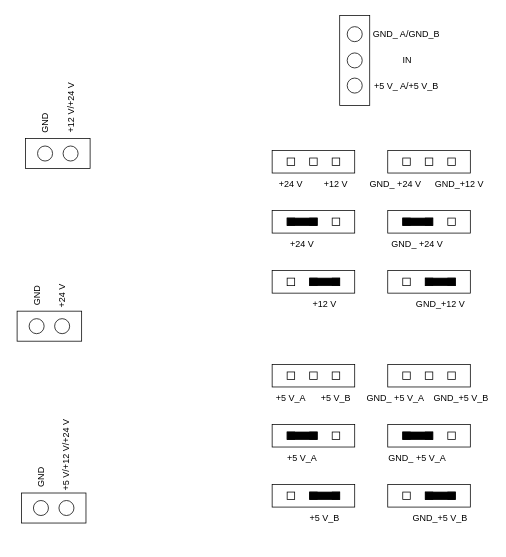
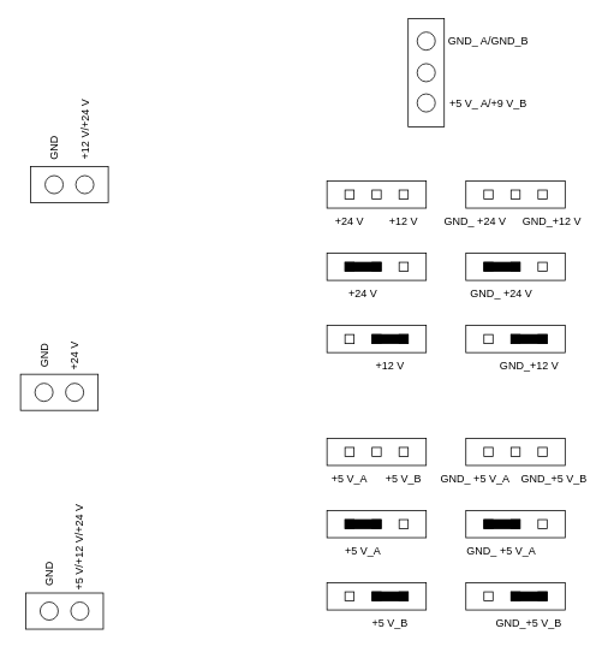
  <mxCell id="0" />
  <mxCell id="1" parent="0" />
  <mxCell id="2" value="" style="rounded=0;whiteSpace=wrap;html=1;" parent="1" vertex="1"><mxGeometry x="362" y="200" width="110" height="30" as="geometry" /></mxCell>
  <mxCell id="3" value="" style="rounded=0;whiteSpace=wrap;html=1;" parent="1" vertex="1"><mxGeometry x="412" y="210" width="10" height="10" as="geometry" /></mxCell>
  <mxCell id="4" value="" style="rounded=0;whiteSpace=wrap;html=1;" parent="1" vertex="1"><mxGeometry x="382" y="210" width="10" height="10" as="geometry" /></mxCell>
  <mxCell id="5" value="" style="rounded=0;whiteSpace=wrap;html=1;" parent="1" vertex="1"><mxGeometry x="442" y="210" width="10" height="10" as="geometry" /></mxCell>
  <mxCell id="6" value="+12 V" style="text;html=1;strokeColor=none;fillColor=none;align=center;verticalAlign=middle;whiteSpace=wrap;rounded=0;" parent="1" vertex="1"><mxGeometry x="402" y="390" width="60" height="30" as="geometry" /></mxCell>
  <mxCell id="7" value="+24 V" style="text;html=1;strokeColor=none;fillColor=none;align=center;verticalAlign=middle;whiteSpace=wrap;rounded=0;" parent="1" vertex="1"><mxGeometry x="357" y="230" width="60" height="30" as="geometry" /></mxCell>
  <mxCell id="8" value="" style="rounded=0;whiteSpace=wrap;html=1;" parent="1" vertex="1"><mxGeometry x="362" y="280" width="110" height="30" as="geometry" /></mxCell>
  <mxCell id="9" value="" style="rounded=0;whiteSpace=wrap;html=1;" parent="1" vertex="1"><mxGeometry x="412" y="290" width="10" height="10" as="geometry" /></mxCell>
  <mxCell id="10" value="" style="rounded=0;whiteSpace=wrap;html=1;" parent="1" vertex="1"><mxGeometry x="382" y="290" width="10" height="10" as="geometry" /></mxCell>
  <mxCell id="11" value="" style="rounded=0;whiteSpace=wrap;html=1;" parent="1" vertex="1"><mxGeometry x="442" y="290" width="10" height="10" as="geometry" /></mxCell>
  <mxCell id="12" value="+24 V" style="text;html=1;strokeColor=none;fillColor=none;align=center;verticalAlign=middle;whiteSpace=wrap;rounded=0;" parent="1" vertex="1"><mxGeometry x="372" y="310" width="60" height="30" as="geometry" /></mxCell>
  <mxCell id="13" value="" style="rounded=0;whiteSpace=wrap;html=1;fillColor=#000000;" parent="1" vertex="1"><mxGeometry x="382" y="290" width="40" height="10" as="geometry" /></mxCell>
  <mxCell id="14" value="" style="rounded=0;whiteSpace=wrap;html=1;" parent="1" vertex="1"><mxGeometry x="362" y="360" width="110" height="30" as="geometry" /></mxCell>
  <mxCell id="15" value="" style="rounded=0;whiteSpace=wrap;html=1;" parent="1" vertex="1"><mxGeometry x="412" y="370" width="10" height="10" as="geometry" /></mxCell>
  <mxCell id="16" value="" style="rounded=0;whiteSpace=wrap;html=1;" parent="1" vertex="1"><mxGeometry x="382" y="370" width="10" height="10" as="geometry" /></mxCell>
  <mxCell id="17" value="" style="rounded=0;whiteSpace=wrap;html=1;" parent="1" vertex="1"><mxGeometry x="442" y="370" width="10" height="10" as="geometry" /></mxCell>
  <mxCell id="18" value="" style="rounded=0;whiteSpace=wrap;html=1;fillColor=#000000;" parent="1" vertex="1"><mxGeometry x="412" y="370" width="40" height="10" as="geometry" /></mxCell>
  <mxCell id="19" value="+12 V" style="text;html=1;strokeColor=none;fillColor=none;align=center;verticalAlign=middle;whiteSpace=wrap;rounded=0;" parent="1" vertex="1"><mxGeometry x="417" y="230" width="60" height="30" as="geometry" /></mxCell>
  <mxCell id="20" value="" style="rounded=0;whiteSpace=wrap;html=1;" parent="1" vertex="1"><mxGeometry x="516" y="200" width="110" height="30" as="geometry" /></mxCell>
  <mxCell id="21" value="" style="rounded=0;whiteSpace=wrap;html=1;" parent="1" vertex="1"><mxGeometry x="566" y="210" width="10" height="10" as="geometry" /></mxCell>
  <mxCell id="22" value="" style="rounded=0;whiteSpace=wrap;html=1;" parent="1" vertex="1"><mxGeometry x="536" y="210" width="10" height="10" as="geometry" /></mxCell>
  <mxCell id="23" value="" style="rounded=0;whiteSpace=wrap;html=1;" parent="1" vertex="1"><mxGeometry x="596" y="210" width="10" height="10" as="geometry" /></mxCell>
  <mxCell id="24" value="GND_ +24 V" style="text;html=1;strokeColor=none;fillColor=none;align=center;verticalAlign=middle;whiteSpace=wrap;rounded=0;" parent="1" vertex="1"><mxGeometry x="487" y="230" width="79" height="30" as="geometry" /></mxCell>
  <mxCell id="25" value="" style="rounded=0;whiteSpace=wrap;html=1;" parent="1" vertex="1"><mxGeometry x="516" y="280" width="110" height="30" as="geometry" /></mxCell>
  <mxCell id="26" value="" style="rounded=0;whiteSpace=wrap;html=1;" parent="1" vertex="1"><mxGeometry x="566" y="290" width="10" height="10" as="geometry" /></mxCell>
  <mxCell id="27" value="" style="rounded=0;whiteSpace=wrap;html=1;" parent="1" vertex="1"><mxGeometry x="536" y="290" width="10" height="10" as="geometry" /></mxCell>
  <mxCell id="28" value="" style="rounded=0;whiteSpace=wrap;html=1;" parent="1" vertex="1"><mxGeometry x="596" y="290" width="10" height="10" as="geometry" /></mxCell>
  <mxCell id="29" value="" style="rounded=0;whiteSpace=wrap;html=1;fillColor=#000000;" parent="1" vertex="1"><mxGeometry x="536" y="290" width="40" height="10" as="geometry" /></mxCell>
  <mxCell id="30" value="" style="rounded=0;whiteSpace=wrap;html=1;" parent="1" vertex="1"><mxGeometry x="516" y="360" width="110" height="30" as="geometry" /></mxCell>
  <mxCell id="31" value="" style="rounded=0;whiteSpace=wrap;html=1;" parent="1" vertex="1"><mxGeometry x="566" y="370" width="10" height="10" as="geometry" /></mxCell>
  <mxCell id="32" value="" style="rounded=0;whiteSpace=wrap;html=1;" parent="1" vertex="1"><mxGeometry x="536" y="370" width="10" height="10" as="geometry" /></mxCell>
  <mxCell id="33" value="" style="rounded=0;whiteSpace=wrap;html=1;" parent="1" vertex="1"><mxGeometry x="596" y="370" width="10" height="10" as="geometry" /></mxCell>
  <mxCell id="34" value="" style="rounded=0;whiteSpace=wrap;html=1;fillColor=#000000;" parent="1" vertex="1"><mxGeometry x="566" y="370" width="40" height="10" as="geometry" /></mxCell>
  <mxCell id="35" value="GND_+12 V" style="text;html=1;strokeColor=none;fillColor=none;align=center;verticalAlign=middle;whiteSpace=wrap;rounded=0;" parent="1" vertex="1"><mxGeometry x="576" y="230" width="71" height="30" as="geometry" /></mxCell>
  <mxCell id="36" value="GND_ +24 V" style="text;html=1;strokeColor=none;fillColor=none;align=center;verticalAlign=middle;whiteSpace=wrap;rounded=0;" parent="1" vertex="1"><mxGeometry x="516" y="310" width="79" height="30" as="geometry" /></mxCell>
  <mxCell id="37" value="GND_+12 V" style="text;html=1;strokeColor=none;fillColor=none;align=center;verticalAlign=middle;whiteSpace=wrap;rounded=0;" parent="1" vertex="1"><mxGeometry x="550.5" y="390" width="71" height="30" as="geometry" /></mxCell>
  <mxCell id="38" value="" style="rounded=0;whiteSpace=wrap;html=1;" parent="1" vertex="1"><mxGeometry x="362" y="485" width="110" height="30" as="geometry" /></mxCell>
  <mxCell id="39" value="" style="rounded=0;whiteSpace=wrap;html=1;" parent="1" vertex="1"><mxGeometry x="412" y="495" width="10" height="10" as="geometry" /></mxCell>
  <mxCell id="40" value="" style="rounded=0;whiteSpace=wrap;html=1;" parent="1" vertex="1"><mxGeometry x="382" y="495" width="10" height="10" as="geometry" /></mxCell>
  <mxCell id="41" value="" style="rounded=0;whiteSpace=wrap;html=1;" parent="1" vertex="1"><mxGeometry x="442" y="495" width="10" height="10" as="geometry" /></mxCell>
  <mxCell id="42" value="+5 V_B" style="text;html=1;strokeColor=none;fillColor=none;align=center;verticalAlign=middle;whiteSpace=wrap;rounded=0;" parent="1" vertex="1"><mxGeometry x="402" y="675" width="60" height="30" as="geometry" /></mxCell>
  <mxCell id="43" value="+5 V_A" style="text;html=1;strokeColor=none;fillColor=none;align=center;verticalAlign=middle;whiteSpace=wrap;rounded=0;" parent="1" vertex="1"><mxGeometry x="357" y="515" width="60" height="30" as="geometry" /></mxCell>
  <mxCell id="44" value="" style="rounded=0;whiteSpace=wrap;html=1;" parent="1" vertex="1"><mxGeometry x="362" y="565" width="110" height="30" as="geometry" /></mxCell>
  <mxCell id="45" value="" style="rounded=0;whiteSpace=wrap;html=1;" parent="1" vertex="1"><mxGeometry x="412" y="575" width="10" height="10" as="geometry" /></mxCell>
  <mxCell id="46" value="" style="rounded=0;whiteSpace=wrap;html=1;" parent="1" vertex="1"><mxGeometry x="382" y="575" width="10" height="10" as="geometry" /></mxCell>
  <mxCell id="47" value="" style="rounded=0;whiteSpace=wrap;html=1;" parent="1" vertex="1"><mxGeometry x="442" y="575" width="10" height="10" as="geometry" /></mxCell>
  <mxCell id="48" value="+5 V_A" style="text;html=1;strokeColor=none;fillColor=none;align=center;verticalAlign=middle;whiteSpace=wrap;rounded=0;" parent="1" vertex="1"><mxGeometry x="372" y="595" width="60" height="30" as="geometry" /></mxCell>
  <mxCell id="49" value="" style="rounded=0;whiteSpace=wrap;html=1;fillColor=#000000;" parent="1" vertex="1"><mxGeometry x="382" y="575" width="40" height="10" as="geometry" /></mxCell>
  <mxCell id="50" value="" style="rounded=0;whiteSpace=wrap;html=1;" parent="1" vertex="1"><mxGeometry x="362" y="645" width="110" height="30" as="geometry" /></mxCell>
  <mxCell id="51" value="" style="rounded=0;whiteSpace=wrap;html=1;" parent="1" vertex="1"><mxGeometry x="412" y="655" width="10" height="10" as="geometry" /></mxCell>
  <mxCell id="52" value="" style="rounded=0;whiteSpace=wrap;html=1;" parent="1" vertex="1"><mxGeometry x="382" y="655" width="10" height="10" as="geometry" /></mxCell>
  <mxCell id="53" value="" style="rounded=0;whiteSpace=wrap;html=1;" parent="1" vertex="1"><mxGeometry x="442" y="655" width="10" height="10" as="geometry" /></mxCell>
  <mxCell id="54" value="" style="rounded=0;whiteSpace=wrap;html=1;fillColor=#000000;" parent="1" vertex="1"><mxGeometry x="412" y="655" width="40" height="10" as="geometry" /></mxCell>
  <mxCell id="55" value="+5 V_B" style="text;html=1;strokeColor=none;fillColor=none;align=center;verticalAlign=middle;whiteSpace=wrap;rounded=0;" parent="1" vertex="1"><mxGeometry x="417" y="515" width="60" height="30" as="geometry" /></mxCell>
  <mxCell id="56" value="" style="rounded=0;whiteSpace=wrap;html=1;" parent="1" vertex="1"><mxGeometry x="516" y="485" width="110" height="30" as="geometry" /></mxCell>
  <mxCell id="57" value="" style="rounded=0;whiteSpace=wrap;html=1;" parent="1" vertex="1"><mxGeometry x="566" y="495" width="10" height="10" as="geometry" /></mxCell>
  <mxCell id="58" value="" style="rounded=0;whiteSpace=wrap;html=1;" parent="1" vertex="1"><mxGeometry x="536" y="495" width="10" height="10" as="geometry" /></mxCell>
  <mxCell id="59" value="" style="rounded=0;whiteSpace=wrap;html=1;" parent="1" vertex="1"><mxGeometry x="596" y="495" width="10" height="10" as="geometry" /></mxCell>
  <mxCell id="60" value="GND_ +5 V_A" style="text;html=1;strokeColor=none;fillColor=none;align=center;verticalAlign=middle;whiteSpace=wrap;rounded=0;" parent="1" vertex="1"><mxGeometry x="487" y="515" width="79" height="30" as="geometry" /></mxCell>
  <mxCell id="61" value="" style="rounded=0;whiteSpace=wrap;html=1;" parent="1" vertex="1"><mxGeometry x="516" y="565" width="110" height="30" as="geometry" /></mxCell>
  <mxCell id="62" value="" style="rounded=0;whiteSpace=wrap;html=1;" parent="1" vertex="1"><mxGeometry x="566" y="575" width="10" height="10" as="geometry" /></mxCell>
  <mxCell id="63" value="" style="rounded=0;whiteSpace=wrap;html=1;" parent="1" vertex="1"><mxGeometry x="536" y="575" width="10" height="10" as="geometry" /></mxCell>
  <mxCell id="64" value="" style="rounded=0;whiteSpace=wrap;html=1;" parent="1" vertex="1"><mxGeometry x="596" y="575" width="10" height="10" as="geometry" /></mxCell>
  <mxCell id="65" value="" style="rounded=0;whiteSpace=wrap;html=1;fillColor=#000000;" parent="1" vertex="1"><mxGeometry x="536" y="575" width="40" height="10" as="geometry" /></mxCell>
  <mxCell id="66" value="" style="rounded=0;whiteSpace=wrap;html=1;" parent="1" vertex="1"><mxGeometry x="516" y="645" width="110" height="30" as="geometry" /></mxCell>
  <mxCell id="67" value="" style="rounded=0;whiteSpace=wrap;html=1;" parent="1" vertex="1"><mxGeometry x="566" y="655" width="10" height="10" as="geometry" /></mxCell>
  <mxCell id="68" value="" style="rounded=0;whiteSpace=wrap;html=1;" parent="1" vertex="1"><mxGeometry x="536" y="655" width="10" height="10" as="geometry" /></mxCell>
  <mxCell id="69" value="" style="rounded=0;whiteSpace=wrap;html=1;" parent="1" vertex="1"><mxGeometry x="596" y="655" width="10" height="10" as="geometry" /></mxCell>
  <mxCell id="70" value="" style="rounded=0;whiteSpace=wrap;html=1;fillColor=#000000;" parent="1" vertex="1"><mxGeometry x="566" y="655" width="40" height="10" as="geometry" /></mxCell>
  <mxCell id="71" value="GND_+5 V_B" style="text;html=1;strokeColor=none;fillColor=none;align=center;verticalAlign=middle;whiteSpace=wrap;rounded=0;" parent="1" vertex="1"><mxGeometry x="576" y="515" width="76" height="30" as="geometry" /></mxCell>
  <mxCell id="72" value="GND_ +5 V_A" style="text;html=1;strokeColor=none;fillColor=none;align=center;verticalAlign=middle;whiteSpace=wrap;rounded=0;" parent="1" vertex="1"><mxGeometry x="516" y="595" width="79" height="30" as="geometry" /></mxCell>
  <mxCell id="73" value="GND_+5 V_B" style="text;html=1;strokeColor=none;fillColor=none;align=center;verticalAlign=middle;whiteSpace=wrap;rounded=0;" parent="1" vertex="1"><mxGeometry x="544.5" y="675" width="81.5" height="30" as="geometry" /></mxCell>
  <mxCell id="74" value="" style="rounded=0;whiteSpace=wrap;html=1;" parent="1" vertex="1"><mxGeometry x="452" y="20" width="40" height="120" as="geometry" /></mxCell>
  <mxCell id="75" value="" style="ellipse;whiteSpace=wrap;html=1;aspect=fixed;" parent="1" vertex="1"><mxGeometry x="462" y="35" width="20" height="20" as="geometry" /></mxCell>
  <mxCell id="76" value="" style="ellipse;whiteSpace=wrap;html=1;aspect=fixed;" parent="1" vertex="1"><mxGeometry x="462" y="70" width="20" height="20" as="geometry" /></mxCell>
  <mxCell id="77" value="" style="ellipse;whiteSpace=wrap;html=1;aspect=fixed;" parent="1" vertex="1"><mxGeometry x="462" y="103.5" width="20" height="20" as="geometry" /></mxCell>
  <mxCell id="78" value="GND_ A/GND_B" style="text;html=1;strokeColor=none;fillColor=none;align=center;verticalAlign=middle;whiteSpace=wrap;rounded=0;" parent="1" vertex="1"><mxGeometry x="491" y="30" width="100" height="30" as="geometry" /></mxCell>
- <mxCell id="79" value="IN" style="text;html=1;strokeColor=none;fillColor=none;align=center;verticalAlign=middle;whiteSpace=wrap;rounded=0;" parent="1" vertex="1"><mxGeometry x="492" y="65" width="100" height="30" as="geometry" /></mxCell>
- <mxCell id="80" value="+5 V_ A/+5 V_B" style="text;html=1;strokeColor=none;fillColor=none;align=center;verticalAlign=middle;whiteSpace=wrap;rounded=0;" parent="1" vertex="1"><mxGeometry x="491" y="98.5" width="100" height="30" as="geometry" /></mxCell>
+ <mxCell id="80" value="+5 V_ A/+9 V_B" style="text;html=1;strokeColor=none;fillColor=none;align=center;verticalAlign=middle;whiteSpace=wrap;rounded=0;" parent="1" vertex="1"><mxGeometry x="491" y="98.5" width="100" height="30" as="geometry" /></mxCell>
  <mxCell id="81" value="" style="rounded=0;whiteSpace=wrap;html=1;rotation=-90;container=0;" parent="1" vertex="1"><mxGeometry x="56.5" y="161" width="40" height="86" as="geometry" /></mxCell>
  <mxCell id="82" value="" style="ellipse;whiteSpace=wrap;html=1;aspect=fixed;rotation=-90;container=0;" parent="1" vertex="1"><mxGeometry x="49.5" y="194" width="20" height="20" as="geometry" /></mxCell>
  <mxCell id="83" value="" style="ellipse;whiteSpace=wrap;html=1;aspect=fixed;rotation=-90;container=0;" parent="1" vertex="1"><mxGeometry x="83.5" y="194" width="20" height="20" as="geometry" /></mxCell>
  <mxCell id="84" value="GND" style="text;html=1;strokeColor=none;fillColor=none;align=center;verticalAlign=middle;whiteSpace=wrap;rounded=0;rotation=-90;container=0;" parent="1" vertex="1"><mxGeometry x="32" y="148.5" width="55" height="30" as="geometry" /></mxCell>
  <mxCell id="85" value="+12 V/+24 V" style="text;html=1;strokeColor=none;fillColor=none;align=center;verticalAlign=middle;whiteSpace=wrap;rounded=0;rotation=-90;container=0;" parent="1" vertex="1"><mxGeometry x="43.5" y="128.5" width="100" height="30" as="geometry" /></mxCell>
  <mxCell id="86" value="" style="rounded=0;whiteSpace=wrap;html=1;rotation=-90;container=0;" vertex="1" parent="1"><mxGeometry x="45.25" y="391" width="40" height="86" as="geometry" /></mxCell>
  <mxCell id="87" value="" style="ellipse;whiteSpace=wrap;html=1;aspect=fixed;rotation=-90;container=0;" vertex="1" parent="1"><mxGeometry x="38.25" y="424" width="20" height="20" as="geometry" /></mxCell>
  <mxCell id="88" value="" style="ellipse;whiteSpace=wrap;html=1;aspect=fixed;rotation=-90;container=0;" vertex="1" parent="1"><mxGeometry x="72.25" y="424" width="20" height="20" as="geometry" /></mxCell>
  <mxCell id="89" value="GND" style="text;html=1;strokeColor=none;fillColor=none;align=center;verticalAlign=middle;whiteSpace=wrap;rounded=0;rotation=-90;container=0;" vertex="1" parent="1"><mxGeometry x="20.75" y="378.5" width="55" height="30" as="geometry" /></mxCell>
  <mxCell id="90" value="+24 V" style="text;html=1;strokeColor=none;fillColor=none;align=center;verticalAlign=middle;whiteSpace=wrap;rounded=0;rotation=-90;container=0;" vertex="1" parent="1"><mxGeometry x="32.25" y="378.5" width="100" height="30" as="geometry" /></mxCell>
  <mxCell id="91" value="" style="rounded=0;whiteSpace=wrap;html=1;rotation=-90;container=0;" vertex="1" parent="1"><mxGeometry x="51" y="633.25" width="40" height="86" as="geometry" /></mxCell>
  <mxCell id="92" value="" style="ellipse;whiteSpace=wrap;html=1;aspect=fixed;rotation=-90;container=0;" vertex="1" parent="1"><mxGeometry x="44" y="666.25" width="20" height="20" as="geometry" /></mxCell>
  <mxCell id="93" value="" style="ellipse;whiteSpace=wrap;html=1;aspect=fixed;rotation=-90;container=0;" vertex="1" parent="1"><mxGeometry x="78" y="666.25" width="20" height="20" as="geometry" /></mxCell>
  <mxCell id="94" value="GND" style="text;html=1;strokeColor=none;fillColor=none;align=center;verticalAlign=middle;whiteSpace=wrap;rounded=0;rotation=-90;container=0;" vertex="1" parent="1"><mxGeometry x="26.5" y="620.75" width="55" height="30" as="geometry" /></mxCell>
  <mxCell id="95" value="+5 V/+12 V/+24 V" style="text;html=1;strokeColor=none;fillColor=none;align=center;verticalAlign=middle;whiteSpace=wrap;rounded=0;rotation=-90;container=0;" vertex="1" parent="1"><mxGeometry x="38" y="590.75" width="100" height="30" as="geometry" /></mxCell>
